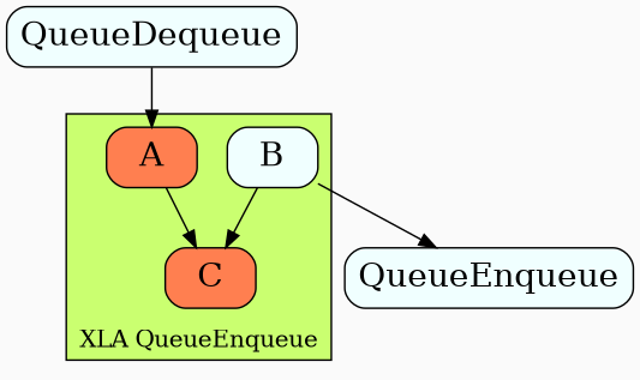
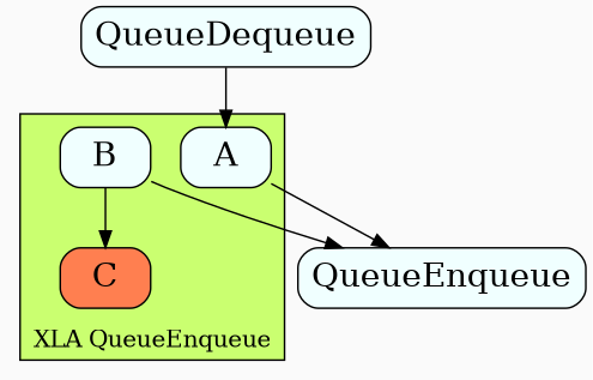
  digraph {
    bgcolor=gray98
    compound=true
    node [fillcolor=azure fontsize=20 shape=box style="filled,rounded"]
-   A [fillcolor=coral]
+   A
    B
    C [fillcolor=coral]
    QueueEnqueue
    QueueDequeue
    subgraph cluster_1 {
      fillcolor=darkolivegreen1
      label="XLA QueueEnqueue"
      labelloc=b
      style=filled
      A
      B
      C
    }
-   A -> C
+   A -> QueueEnqueue
    B -> C
    B -> QueueEnqueue
    QueueDequeue -> A
  }
